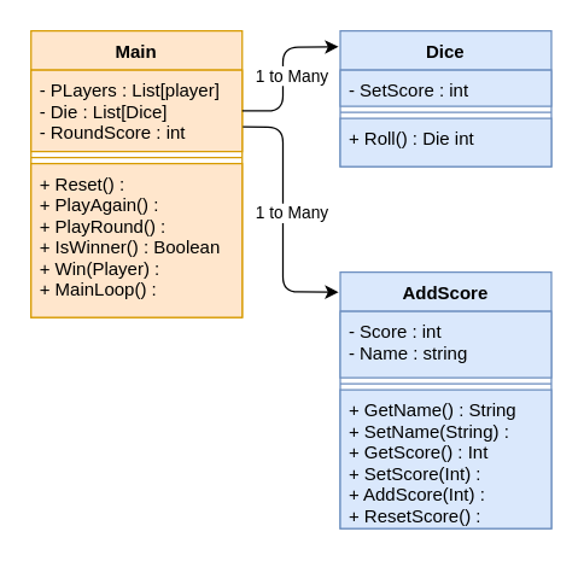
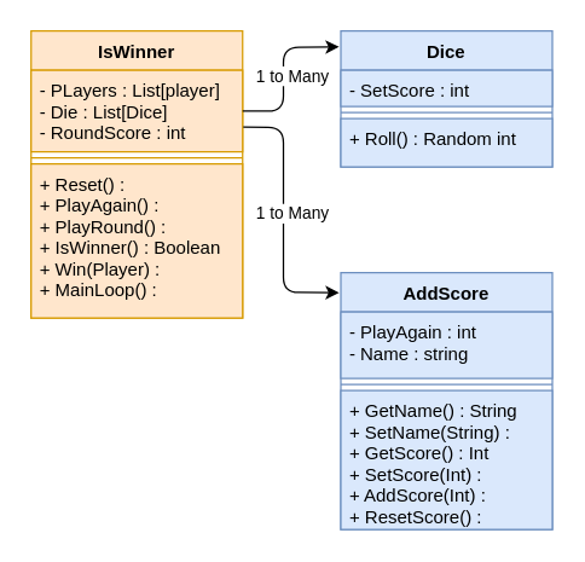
  <mxCell id="0" />
  <mxCell id="1" parent="0" />
  <mxCell id="2" value="AddScore" style="swimlane;fontStyle=1;align=center;verticalAlign=top;childLayout=stackLayout;horizontal=1;startSize=26;horizontalStack=0;resizeParent=1;resizeParentMax=0;resizeLast=0;collapsible=1;marginBottom=0;fillColor=#dae8fc;strokeColor=#6c8ebf;" parent="1" vertex="1"><mxGeometry x="225" y="180" width="140" height="170" as="geometry"><mxRectangle x="40" y="40" width="70" height="26" as="alternateBounds" /></mxGeometry></mxCell>
- <mxCell id="3" value="- Score : int&#10;- Name : string" style="text;strokeColor=#6c8ebf;fillColor=#dae8fc;align=left;verticalAlign=top;spacingLeft=4;spacingRight=4;overflow=hidden;rotatable=0;points=[[0,0.5],[1,0.5]];portConstraint=eastwest;" parent="2" vertex="1"><mxGeometry y="26" width="140" height="44" as="geometry" /></mxCell>
+ <mxCell id="3" value="- PlayAgain : int&#10;- Name : string" style="text;strokeColor=#6c8ebf;fillColor=#dae8fc;align=left;verticalAlign=top;spacingLeft=4;spacingRight=4;overflow=hidden;rotatable=0;points=[[0,0.5],[1,0.5]];portConstraint=eastwest;" parent="2" vertex="1"><mxGeometry y="26" width="140" height="44" as="geometry" /></mxCell>
  <mxCell id="4" value="" style="line;strokeWidth=1;fillColor=#dae8fc;align=left;verticalAlign=middle;spacingTop=-1;spacingLeft=3;spacingRight=3;rotatable=0;labelPosition=right;points=[];portConstraint=eastwest;strokeColor=#6c8ebf;" parent="2" vertex="1"><mxGeometry y="70" width="140" height="8" as="geometry" /></mxCell>
  <mxCell id="5" value="+ GetName() : String&#10;+ SetName(String) :&#10;+ GetScore() : Int&#10;+ SetScore(Int) :&#10;+ AddScore(Int) :&#10;+ ResetScore() :&#10;" style="text;strokeColor=#6c8ebf;fillColor=#dae8fc;align=left;verticalAlign=top;spacingLeft=4;spacingRight=4;overflow=hidden;rotatable=0;points=[[0,0.5],[1,0.5]];portConstraint=eastwest;" parent="2" vertex="1"><mxGeometry y="78" width="140" height="92" as="geometry" /></mxCell>
- <mxCell id="6" value="Main" style="swimlane;fontStyle=1;align=center;verticalAlign=top;childLayout=stackLayout;horizontal=1;startSize=26;horizontalStack=0;resizeParent=1;resizeParentMax=0;resizeLast=0;collapsible=1;marginBottom=0;fillColor=#ffe6cc;strokeColor=#d79b00;" vertex="1" parent="1"><mxGeometry x="20" y="20" width="140" height="190" as="geometry"><mxRectangle x="40" y="40" width="70" height="26" as="alternateBounds" /></mxGeometry></mxCell>
+ <mxCell id="6" value="IsWinner" style="swimlane;fontStyle=1;align=center;verticalAlign=top;childLayout=stackLayout;horizontal=1;startSize=26;horizontalStack=0;resizeParent=1;resizeParentMax=0;resizeLast=0;collapsible=1;marginBottom=0;fillColor=#ffe6cc;strokeColor=#d79b00;" vertex="1" parent="1"><mxGeometry x="20" y="20" width="140" height="190" as="geometry"><mxRectangle x="40" y="40" width="70" height="26" as="alternateBounds" /></mxGeometry></mxCell>
  <mxCell id="7" value="- PLayers : List[player]&#10;- Die : List[Dice]&#10;- RoundScore : int&#10;" style="text;strokeColor=#d79b00;fillColor=#ffe6cc;align=left;verticalAlign=top;spacingLeft=4;spacingRight=4;overflow=hidden;rotatable=0;points=[[0,0.5],[1,0.5]];portConstraint=eastwest;" vertex="1" parent="6"><mxGeometry y="26" width="140" height="54" as="geometry" /></mxCell>
  <mxCell id="8" value="" style="line;strokeWidth=1;fillColor=#ffe6cc;align=left;verticalAlign=middle;spacingTop=-1;spacingLeft=3;spacingRight=3;rotatable=0;labelPosition=right;points=[];portConstraint=eastwest;strokeColor=#d79b00;" vertex="1" parent="6"><mxGeometry y="80" width="140" height="8" as="geometry" /></mxCell>
  <mxCell id="9" value="+ Reset() : &#10;+ PlayAgain() :&#10;+ PlayRound() : &#10;+ IsWinner() : Boolean&#10;+ Win(Player) : &#10;+ MainLoop() : " style="text;strokeColor=#d79b00;fillColor=#ffe6cc;align=left;verticalAlign=top;spacingLeft=4;spacingRight=4;overflow=hidden;rotatable=0;points=[[0,0.5],[1,0.5]];portConstraint=eastwest;fontStyle=0" vertex="1" parent="6"><mxGeometry y="88" width="140" height="102" as="geometry" /></mxCell>
  <mxCell id="10" value="Dice" style="swimlane;fontStyle=1;align=center;verticalAlign=top;childLayout=stackLayout;horizontal=1;startSize=26;horizontalStack=0;resizeParent=1;resizeParentMax=0;resizeLast=0;collapsible=1;marginBottom=0;fillColor=#dae8fc;strokeColor=#6c8ebf;" vertex="1" parent="1"><mxGeometry x="225" y="20" width="140" height="90" as="geometry"><mxRectangle x="40" y="40" width="70" height="26" as="alternateBounds" /></mxGeometry></mxCell>
  <mxCell id="11" value="- SetScore : int" style="text;strokeColor=#6c8ebf;fillColor=#dae8fc;align=left;verticalAlign=top;spacingLeft=4;spacingRight=4;overflow=hidden;rotatable=0;points=[[0,0.5],[1,0.5]];portConstraint=eastwest;" vertex="1" parent="10"><mxGeometry y="26" width="140" height="24" as="geometry" /></mxCell>
  <mxCell id="12" value="" style="line;strokeWidth=1;fillColor=#dae8fc;align=left;verticalAlign=middle;spacingTop=-1;spacingLeft=3;spacingRight=3;rotatable=0;labelPosition=right;points=[];portConstraint=eastwest;strokeColor=#6c8ebf;" vertex="1" parent="10"><mxGeometry y="50" width="140" height="8" as="geometry" /></mxCell>
- <mxCell id="13" value="+ Roll() : Die int" style="text;strokeColor=#6c8ebf;fillColor=#dae8fc;align=left;verticalAlign=top;spacingLeft=4;spacingRight=4;overflow=hidden;rotatable=0;points=[[0,0.5],[1,0.5]];portConstraint=eastwest;" vertex="1" parent="10"><mxGeometry y="58" width="140" height="32" as="geometry" /></mxCell>
+ <mxCell id="13" value="+ Roll() : Random int" style="text;strokeColor=#6c8ebf;fillColor=#dae8fc;align=left;verticalAlign=top;spacingLeft=4;spacingRight=4;overflow=hidden;rotatable=0;points=[[0,0.5],[1,0.5]];portConstraint=eastwest;" vertex="1" parent="10"><mxGeometry y="58" width="140" height="32" as="geometry" /></mxCell>
  <mxCell id="14" value="" style="endArrow=classic;html=1;exitX=1;exitY=0.5;exitDx=0;exitDy=0;entryX=-0.008;entryY=0.117;entryDx=0;entryDy=0;entryPerimeter=0;" edge="1" parent="1" source="7" target="10"><mxGeometry width="50" height="50" relative="1" as="geometry"><mxPoint x="177" y="210" as="sourcePoint" /><mxPoint x="227" y="160" as="targetPoint" /><Array as="points"><mxPoint x="187" y="73" /><mxPoint x="187" y="31" /></Array></mxGeometry></mxCell>
  <mxCell id="15" value="" style="endArrow=classic;html=1;exitX=1.003;exitY=0.697;exitDx=0;exitDy=0;exitPerimeter=0;entryX=-0.008;entryY=0.078;entryDx=0;entryDy=0;entryPerimeter=0;" edge="1" parent="1" source="7" target="2"><mxGeometry width="50" height="50" relative="1" as="geometry"><mxPoint x="167" y="160" as="sourcePoint" /><mxPoint x="217" y="110" as="targetPoint" /><Array as="points"><mxPoint x="187" y="84" /><mxPoint x="187" y="193" /></Array></mxGeometry></mxCell>
  <mxCell id="16" value="1 to Many" style="edgeLabel;html=1;align=center;verticalAlign=middle;resizable=0;points=[];" vertex="1" connectable="0" parent="15"><mxGeometry x="0.352" y="2" relative="1" as="geometry"><mxPoint x="3" y="-34" as="offset" /></mxGeometry></mxCell>
  <mxCell id="17" value="1 to Many" style="edgeLabel;html=1;align=center;verticalAlign=middle;resizable=0;points=[];" vertex="1" connectable="0" parent="1"><mxGeometry x="192" y="49.999" as="geometry" /></mxCell>
